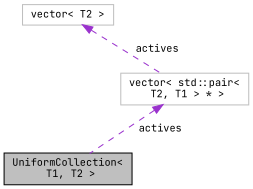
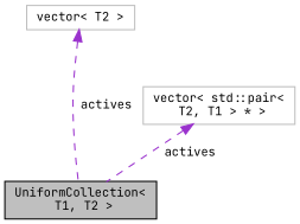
  digraph {
    fontname="JetBrains Mono"
    node [color=grey75 fillcolor=white fontname="JetBrains Mono" fontsize=10 shape=record style=filled]
    edge [color=darkorchid3 dir=back fontname="JetBrains Mono" fontsize=10 labelfontname=Helvetica labelfontsize=10 style=dashed]
    n1 [color=black fillcolor=grey75 fontcolor=black height=0.2 label="UniformCollection\<\l T1, T2 \>" width=0.4]
    n2 [height=0.2 label="vector\< T2 \>" width=0.4]
    n3 [height=0.2 label="vector\< std::pair\<\l T2, T1 \> * \>" width=0.4]
-   n2 -> n3 [label=" actives"]
+   n2 -> n1 [label=" actives"]
    n3 -> n1 [label=" actives"]
  }
